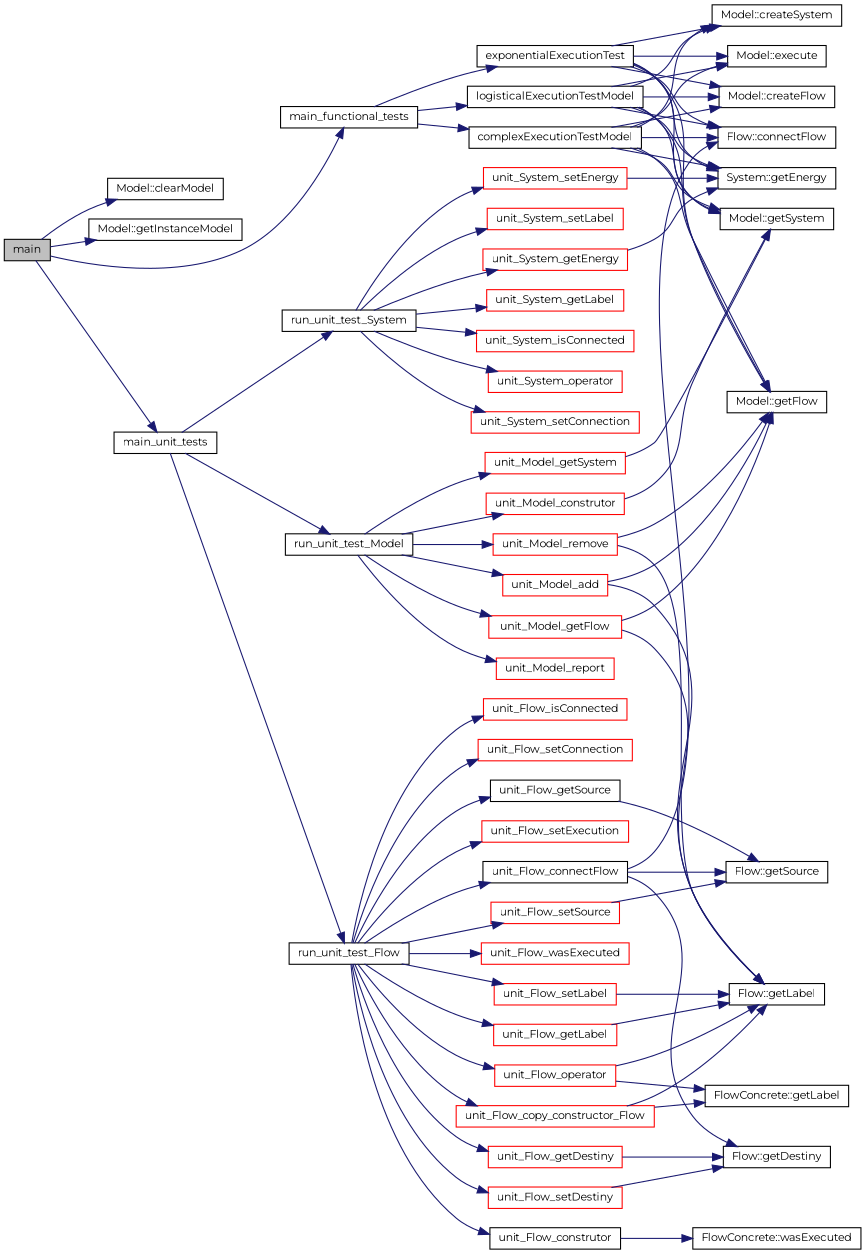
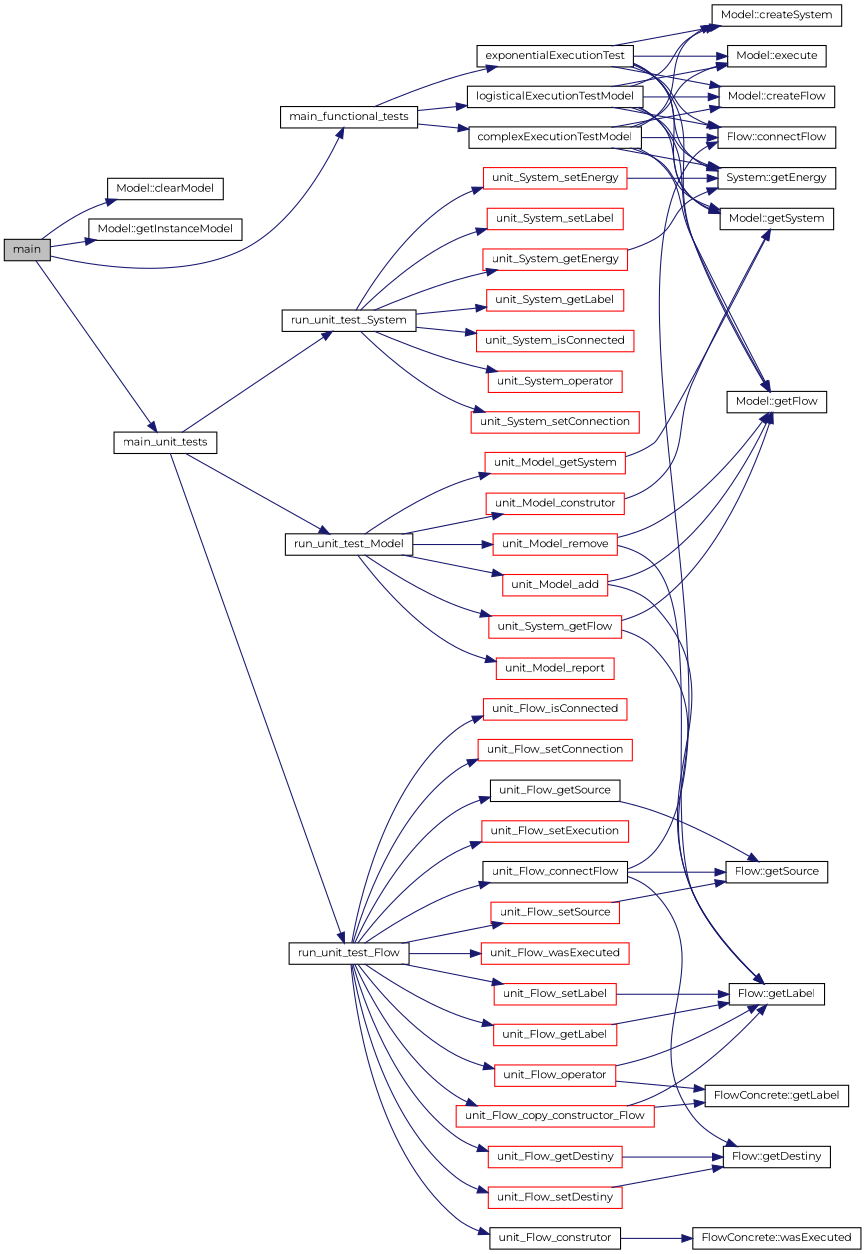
  digraph {
    fontname=Montserrat
    rankdir=LR
    node [color=black fillcolor=white fontname=Montserrat fontsize=10 shape=record style=filled]
    edge [color=midnightblue fontname=Montserrat fontsize=10 labelfontname=Helvetica labelfontsize=10 style=solid]
    n1 [fillcolor=grey75 fontcolor=black height=0.2 label=main width=0.4]
    n2 [height=0.2 label="Model::clearModel" width=0.4]
    n3 [height=0.2 label="Model::getInstanceModel" width=0.4]
    n4 [height=0.2 label=main_functional_tests width=0.4]
    n5 [height=0.2 label=main_unit_tests width=0.4]
    n6 [height=0.2 label=complexExecutionTestModel width=0.4]
    n7 [height=0.2 label=exponentialExecutionTest width=0.4]
    n8 [height=0.2 label=logisticalExecutionTestModel width=0.4]
    n9 [height=0.2 label=run_unit_test_Flow width=0.4]
    n10 [height=0.2 label=run_unit_test_Model width=0.4]
    n11 [height=0.2 label=run_unit_test_System width=0.4]
    n12 [height=0.2 label="Flow::connectFlow" width=0.4]
    n13 [height=0.2 label="Model::createFlow" width=0.4]
    n14 [height=0.2 label="Model::createSystem" width=0.4]
    n15 [height=0.2 label="Model::execute" width=0.4]
    n16 [height=0.2 label="System::getEnergy" width=0.4]
    n17 [height=0.2 label="Model::getFlow" width=0.4]
    n18 [height=0.2 label="Model::getSystem" width=0.4]
    n19 [height=0.2 label=unit_Flow_connectFlow width=0.4]
    n20 [height=0.2 label=unit_Flow_construtor width=0.4]
    n21 [color=red height=0.2 label=unit_Flow_copy_constructor_Flow width=0.4]
    n22 [color=red height=0.2 label=unit_Flow_getDestiny width=0.4]
    n23 [color=red height=0.2 label=unit_Flow_getLabel width=0.4]
    n24 [height=0.2 label=unit_Flow_getSource width=0.4]
    n25 [color=red height=0.2 label=unit_Flow_isConnected width=0.4]
    n26 [color=red height=0.2 label=unit_Flow_operator width=0.4]
    n27 [color=red height=0.2 label=unit_Flow_setConnection width=0.4]
    n28 [color=red height=0.2 label=unit_Flow_setDestiny width=0.4]
    n29 [color=red height=0.2 label=unit_Flow_setExecution width=0.4]
    n30 [color=red height=0.2 label=unit_Flow_setLabel width=0.4]
    n31 [color=red height=0.2 label=unit_Flow_setSource width=0.4]
    n32 [color=red height=0.2 label=unit_Flow_wasExecuted width=0.4]
    n33 [color=red height=0.2 label=unit_Model_add width=0.4]
    n34 [color=red height=0.2 label=unit_Model_construtor width=0.4]
-   n35 [color=red height=0.2 label=unit_Model_getFlow width=0.4]
+   n35 [color=red height=0.2 label=unit_System_getFlow width=0.4]
    n36 [color=red height=0.2 label=unit_Model_getSystem width=0.4]
    n37 [color=red height=0.2 label=unit_Model_remove width=0.4]
    n38 [color=red height=0.2 label=unit_Model_report width=0.4]
    n39 [color=red height=0.2 label=unit_System_getEnergy width=0.4]
    n40 [color=red height=0.2 label=unit_System_getLabel width=0.4]
    n41 [color=red height=0.2 label=unit_System_isConnected width=0.4]
    n42 [color=red height=0.2 label=unit_System_operator width=0.4]
    n43 [color=red height=0.2 label=unit_System_setConnection width=0.4]
    n44 [color=red height=0.2 label=unit_System_setEnergy width=0.4]
    n45 [color=red height=0.2 label=unit_System_setLabel width=0.4]
    n46 [height=0.2 label="Flow::getDestiny" width=0.4]
    n47 [height=0.2 label="Flow::getSource" width=0.4]
    n48 [height=0.2 label="FlowConcrete::wasExecuted" width=0.4]
    n49 [height=0.2 label="Flow::getLabel" width=0.4]
    n50 [height=0.2 label="FlowConcrete::getLabel" width=0.4]
    n1 -> n2
    n1 -> n3
    n1 -> n4
    n1 -> n5
    n4 -> n6
    n4 -> n7
    n4 -> n8
    n5 -> n9
    n5 -> n10
    n5 -> n11
    n6 -> n12
    n6 -> n13
    n6 -> n14
    n6 -> n15
    n6 -> n16
    n6 -> n17
    n6 -> n18
    n7 -> n12
    n7 -> n13
    n7 -> n14
    n7 -> n15
    n7 -> n16
    n7 -> n17
    n7 -> n18
    n8 -> n12
    n8 -> n13
    n8 -> n14
    n8 -> n15
    n8 -> n16
    n8 -> n17
    n8 -> n18
    n9 -> n19
    n9 -> n20
    n9 -> n21
    n9 -> n22
    n9 -> n23
    n9 -> n24
    n9 -> n25
    n9 -> n26
    n9 -> n27
    n9 -> n28
    n9 -> n29
    n9 -> n30
    n9 -> n31
    n9 -> n32
    n10 -> n33
    n10 -> n34
    n10 -> n35
    n10 -> n36
    n10 -> n37
    n10 -> n38
    n11 -> n39
    n11 -> n40
    n11 -> n41
    n11 -> n42
    n11 -> n43
    n11 -> n44
    n11 -> n45
    n19 -> n12
    n19 -> n46
    n19 -> n47
    n20 -> n48
    n21 -> n49
    n21 -> n50
    n22 -> n46
    n23 -> n49
    n24 -> n47
    n26 -> n49
    n26 -> n50
    n28 -> n46
    n30 -> n49
    n31 -> n47
    n33 -> n17
    n33 -> n49
    n34 -> n18
    n35 -> n17
    n35 -> n49
    n36 -> n18
    n37 -> n17
    n37 -> n49
    n39 -> n16
    n44 -> n16
  }
